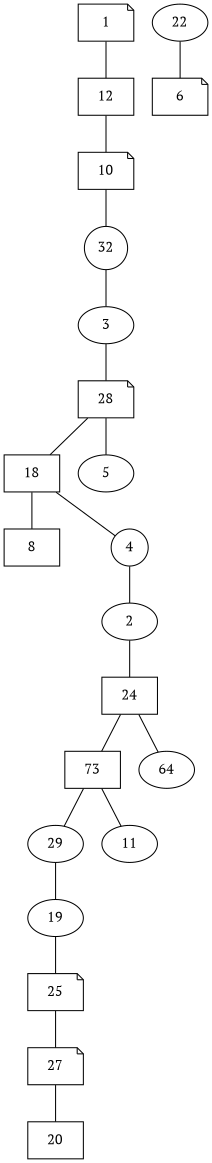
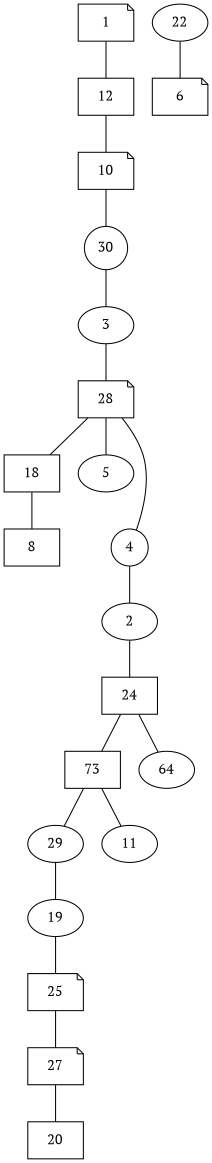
  graph {
    fontname="PT Serif"
    node [fontname="PT Serif" shape=ellipse]
    edge [fontname="PT Serif"]
    1 [shape=note]
    12 [shape=box]
    10 [shape=note]
-   30 [shape=circle label=32]
+   30 [shape=circle]
    3
    28 [shape=note]
    18 [shape=box]
    5
    4 [shape=circle]
    8 [shape=box]
    2
    24 [shape=box]
    n13 [label=73 shape=box]
    n14 [label=64]
    29
    11
    19
    25 [shape=note]
    27 [shape=note]
    20 [shape=box]
    6 [shape=note]
    22
    1 -- 12
    12 -- 10
    10 -- 30
    30 -- 3
    3 -- 28
    28 -- 18
    28 -- 5
-   18 -- 4
+   28 -- 4
    18 -- 8
    4 -- 2
    2 -- 24
    24 -- n13
    24 -- n14
    n13 -- 29
    n13 -- 11
    29 -- 19
    19 -- 25
    25 -- 27
    27 -- 20
    22 -- 6
  }
